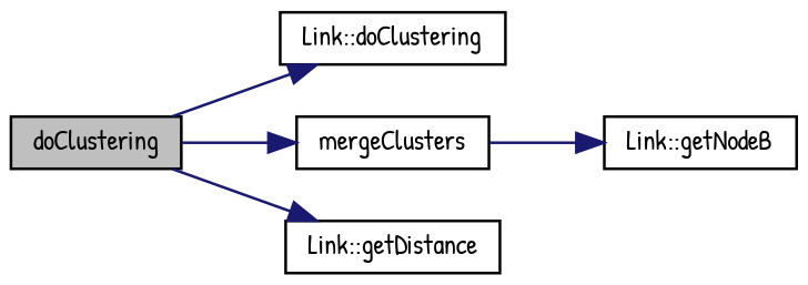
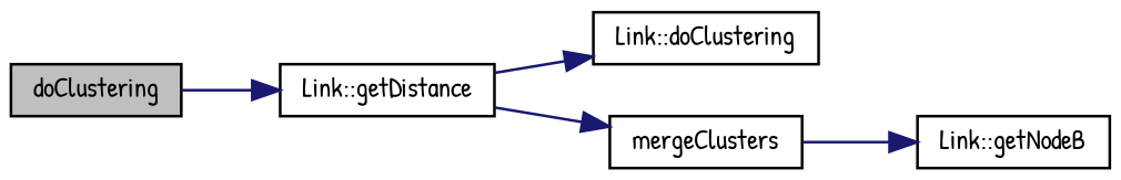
  digraph {
    fontname="Patrick Hand"
    rankdir=LR
    node [color=black fillcolor=white fontname="Patrick Hand" fontsize=10 shape=record style=filled]
    edge [color=midnightblue fontname="Patrick Hand" fontsize=10 labelfontname=Helvetica labelfontsize=10 style=solid]
    n1 [fillcolor=grey75 fontcolor=black height=0.2 label=doClustering width=0.4]
    n2 [height=0.2 label="Link::doClustering" width=0.4]
    n3 [height=0.2 label=mergeClusters width=0.4]
    n4 [height=0.2 label="Link::getDistance" width=0.4]
    n5 [height=0.2 label="Link::getNodeB" width=0.4]
-   n1 -> n2
-   n1 -> n3
+   n4 -> n2
+   n4 -> n3
    n1 -> n4
    n3 -> n5
  }
